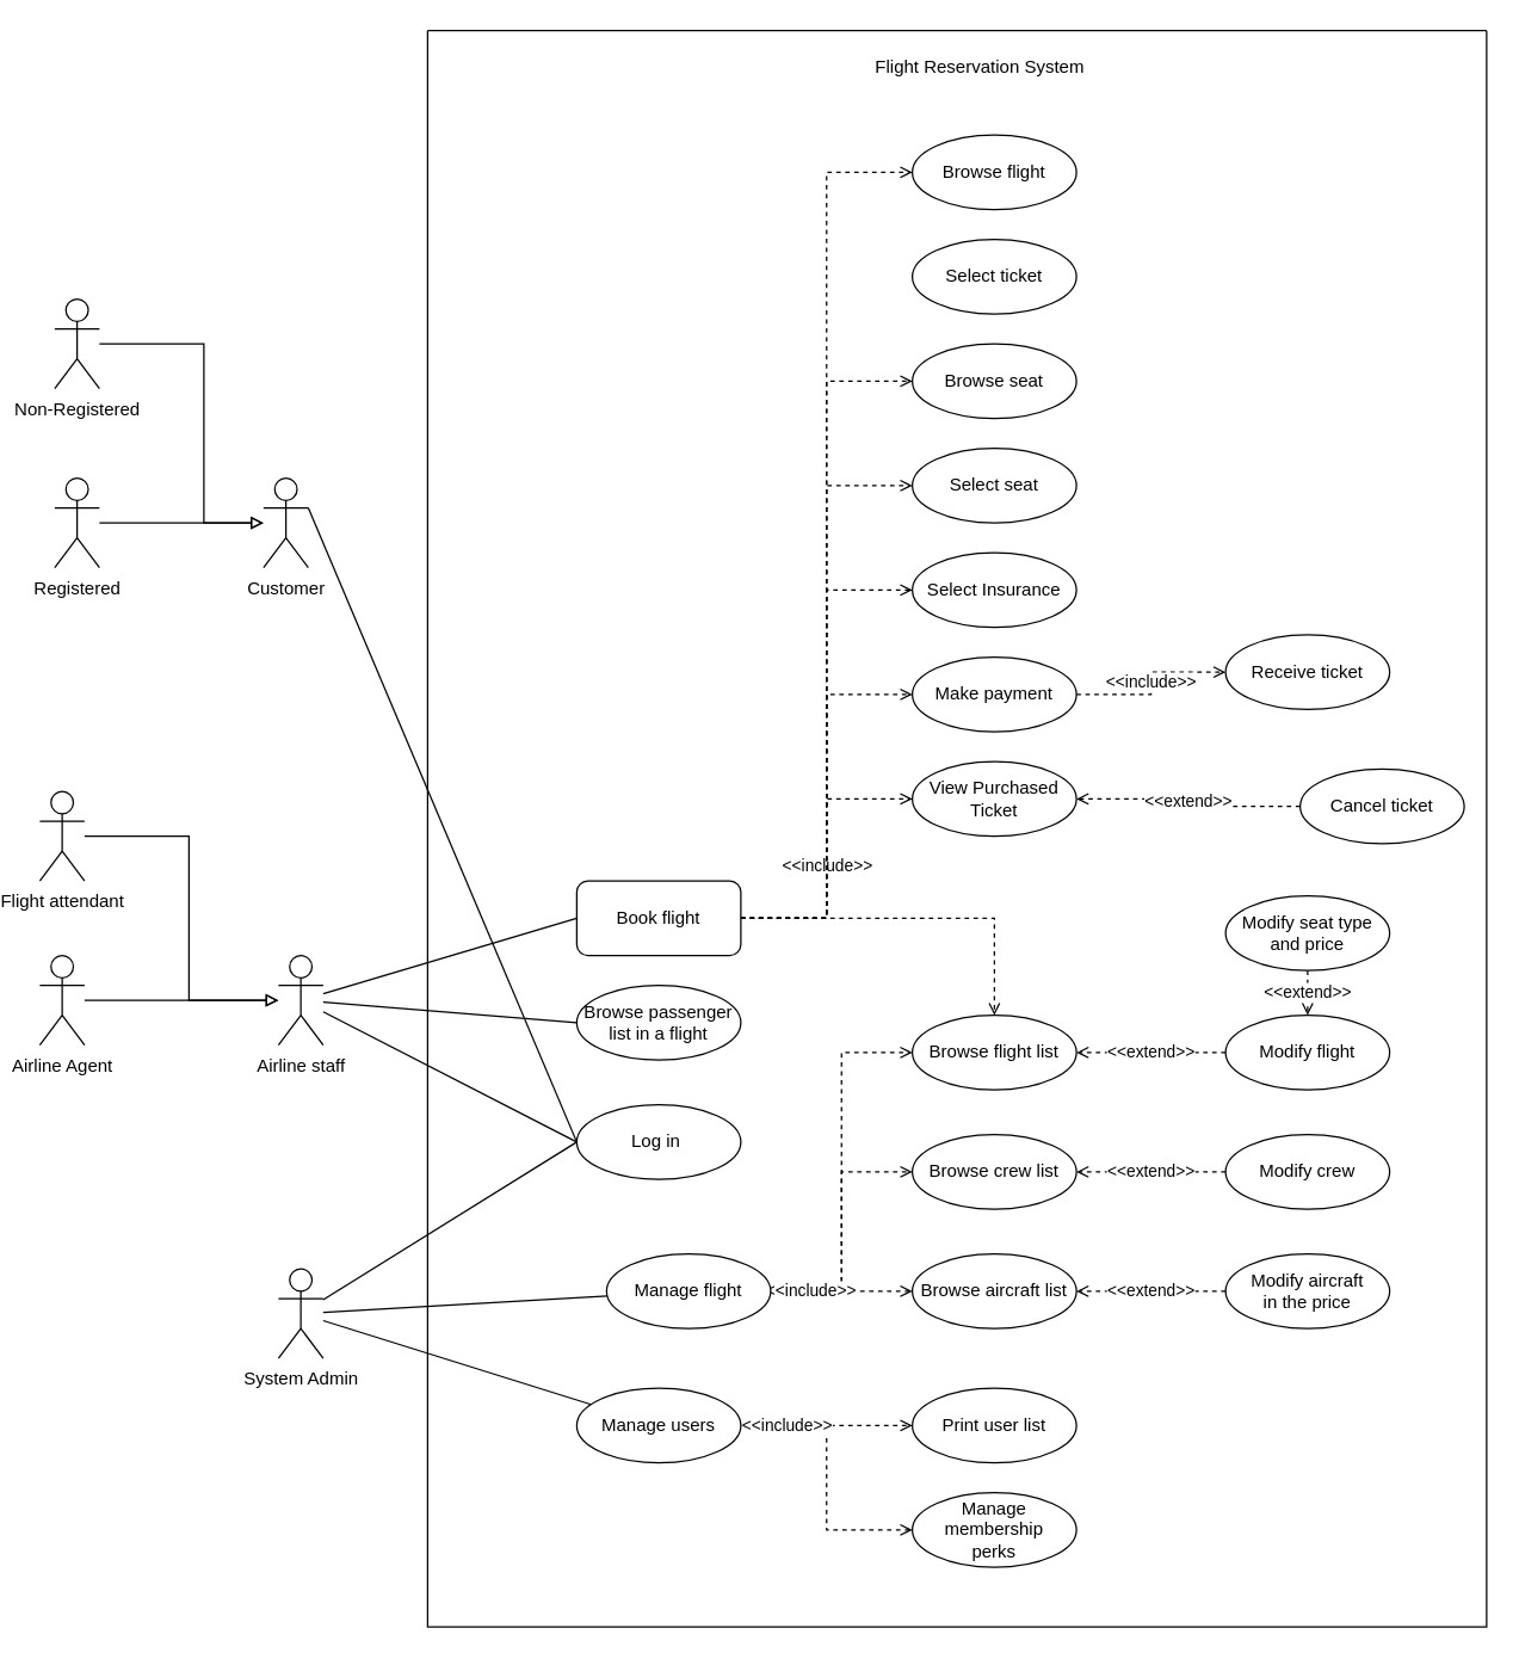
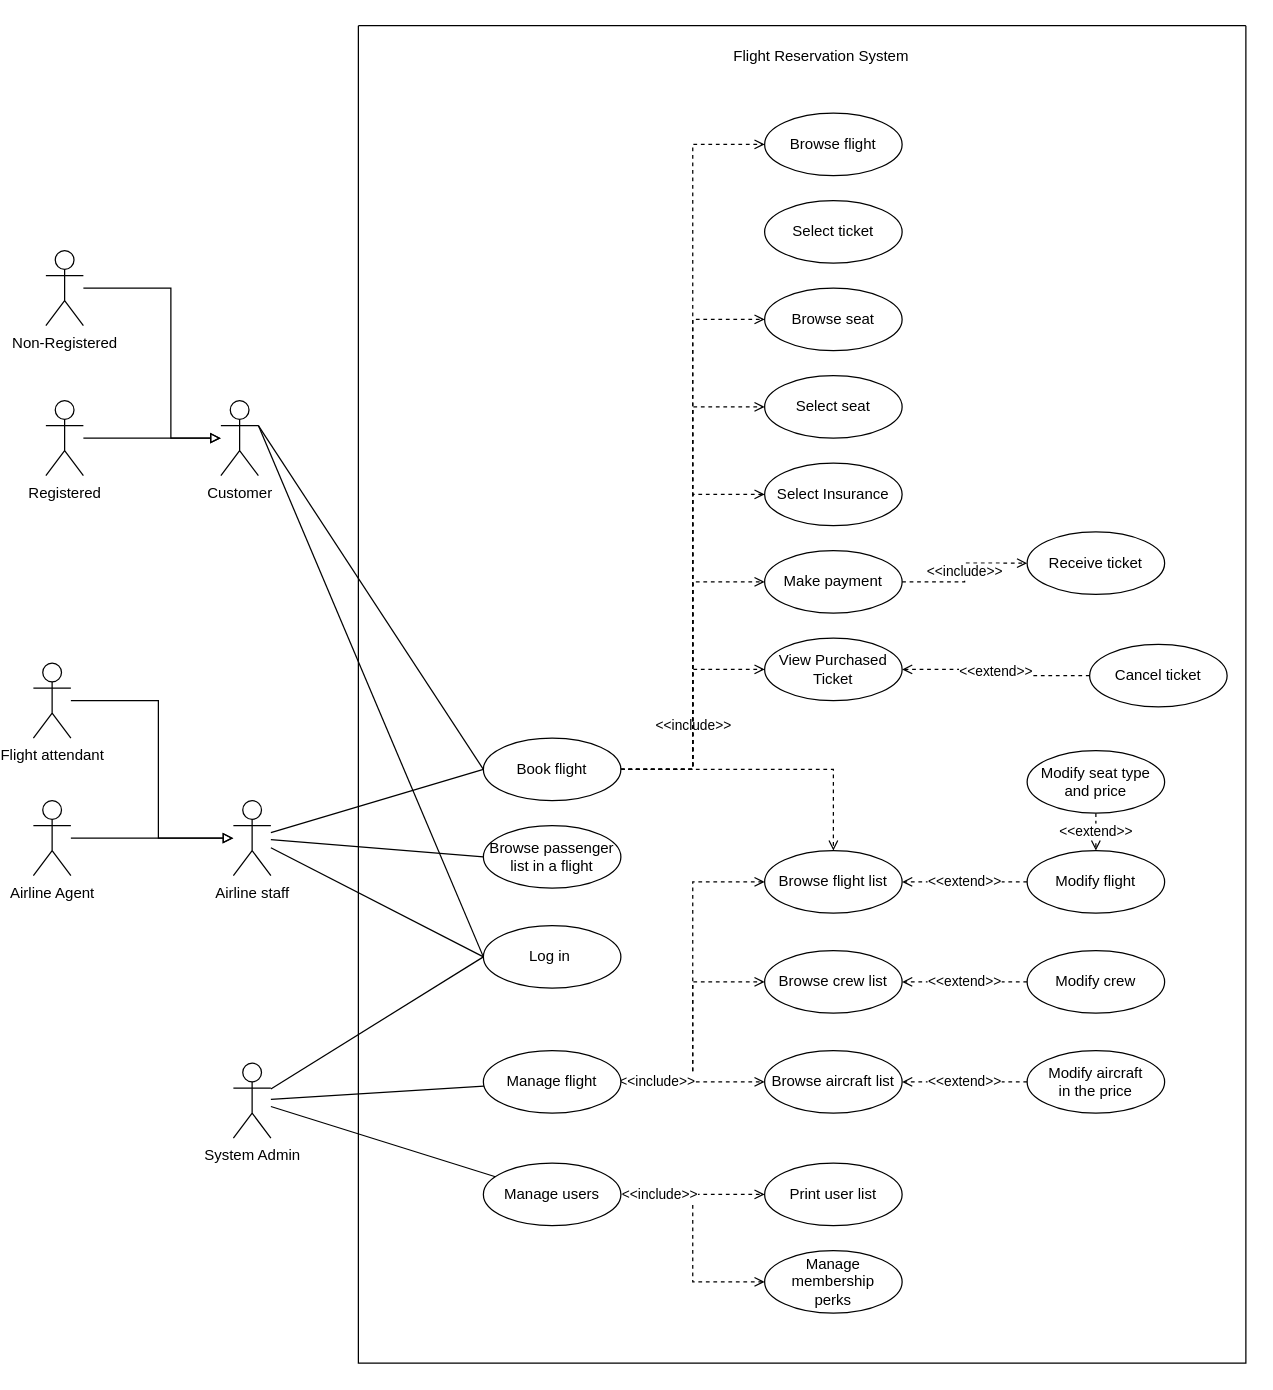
  <mxCell id="0" />
  <mxCell id="1" parent="0" />
  <mxCell id="2" value="" style="swimlane;startSize=0;" parent="1" vertex="1"><mxGeometry x="280" y="20" width="710" height="1070" as="geometry" /></mxCell>
  <mxCell id="3" value="Flight Reservation System" style="text;html=1;align=center;verticalAlign=middle;resizable=0;points=[];autosize=1;strokeColor=none;fillColor=none;" parent="2" vertex="1"><mxGeometry x="290" y="10" width="160" height="30" as="geometry" /></mxCell>
  <mxCell id="4" value="Log in&amp;nbsp;" style="ellipse;whiteSpace=wrap;html=1;" parent="2" vertex="1"><mxGeometry x="100" y="720" width="110" height="50" as="geometry" /></mxCell>
  <mxCell id="5" value="&lt;span style=&quot;color: rgb(0, 0, 0); font-family: Helvetica; font-size: 11px; font-style: normal; font-variant-ligatures: normal; font-variant-caps: normal; font-weight: 400; letter-spacing: normal; orphans: 2; text-align: center; text-indent: 0px; text-transform: none; widows: 2; word-spacing: 0px; -webkit-text-stroke-width: 0px; background-color: rgb(255, 255, 255); text-decoration-thickness: initial; text-decoration-style: initial; text-decoration-color: initial; float: none; display: inline !important;&quot;&gt;&amp;lt;&amp;lt;include&amp;gt;&amp;gt;&lt;/span&gt;" style="edgeStyle=orthogonalEdgeStyle;rounded=0;orthogonalLoop=1;jettySize=auto;html=1;entryX=0;entryY=0.5;entryDx=0;entryDy=0;endArrow=open;dashed=1;endFill=0;" parent="2" source="12" target="21" edge="1"><mxGeometry x="-0.699" relative="1" as="geometry"><mxPoint as="offset" /></mxGeometry></mxCell>
  <mxCell id="6" style="edgeStyle=orthogonalEdgeStyle;rounded=0;orthogonalLoop=1;jettySize=auto;html=1;endArrow=open;dashed=1;endFill=0;" parent="2" source="12" target="32" edge="1"><mxGeometry relative="1" as="geometry" /></mxCell>
  <mxCell id="7" style="edgeStyle=orthogonalEdgeStyle;rounded=0;orthogonalLoop=1;jettySize=auto;html=1;entryX=0;entryY=0.5;entryDx=0;entryDy=0;endArrow=open;dashed=1;endFill=0;" parent="2" source="12" target="24" edge="1"><mxGeometry relative="1" as="geometry" /></mxCell>
  <mxCell id="8" style="edgeStyle=orthogonalEdgeStyle;rounded=0;orthogonalLoop=1;jettySize=auto;html=1;exitX=1;exitY=0.5;exitDx=0;exitDy=0;entryX=0;entryY=0.5;entryDx=0;entryDy=0;endArrow=open;dashed=1;endFill=0;" parent="2" source="12" target="23" edge="1"><mxGeometry relative="1" as="geometry" /></mxCell>
  <mxCell id="9" style="edgeStyle=orthogonalEdgeStyle;rounded=0;orthogonalLoop=1;jettySize=auto;html=1;exitX=1;exitY=0.5;exitDx=0;exitDy=0;entryX=0;entryY=0.5;entryDx=0;entryDy=0;endArrow=open;dashed=1;endFill=0;" parent="2" source="12" target="27" edge="1"><mxGeometry relative="1" as="geometry" /></mxCell>
  <mxCell id="10" style="edgeStyle=orthogonalEdgeStyle;rounded=0;orthogonalLoop=1;jettySize=auto;html=1;entryX=0;entryY=0.5;entryDx=0;entryDy=0;endArrow=open;dashed=1;endFill=0;" parent="2" source="12" target="26" edge="1"><mxGeometry relative="1" as="geometry" /></mxCell>
  <mxCell id="11" style="edgeStyle=orthogonalEdgeStyle;rounded=0;orthogonalLoop=1;jettySize=auto;html=1;entryX=0;entryY=0.5;entryDx=0;entryDy=0;endArrow=open;dashed=1;endFill=0;" parent="2" source="12" target="18" edge="1"><mxGeometry relative="1" as="geometry" /></mxCell>
- <mxCell id="12" value="Book flight" style="whiteSpace=wrap;html=1;rounded=1;" parent="2" vertex="1"><mxGeometry x="100" y="570" width="110" height="50" as="geometry" /></mxCell>
+ <mxCell id="12" value="Book flight" style="ellipse;whiteSpace=wrap;html=1;" parent="2" vertex="1"><mxGeometry x="100" y="570" width="110" height="50" as="geometry" /></mxCell>
  <mxCell id="13" value="" style="edgeStyle=orthogonalEdgeStyle;rounded=0;orthogonalLoop=1;jettySize=auto;html=1;endArrow=open;dashed=1;endFill=0;" parent="2" source="16" target="34" edge="1"><mxGeometry relative="1" as="geometry" /></mxCell>
  <mxCell id="14" style="edgeStyle=orthogonalEdgeStyle;rounded=0;orthogonalLoop=1;jettySize=auto;html=1;entryX=0;entryY=0.5;entryDx=0;entryDy=0;endArrow=open;dashed=1;endFill=0;" parent="2" source="16" target="33" edge="1"><mxGeometry relative="1" as="geometry" /></mxCell>
  <mxCell id="15" value="&lt;meta charset=&quot;utf-8&quot;&gt;&lt;span style=&quot;color: rgb(0, 0, 0); font-family: Helvetica; font-size: 11px; font-style: normal; font-variant-ligatures: normal; font-variant-caps: normal; font-weight: 400; letter-spacing: normal; orphans: 2; text-align: center; text-indent: 0px; text-transform: none; widows: 2; word-spacing: 0px; -webkit-text-stroke-width: 0px; background-color: rgb(255, 255, 255); text-decoration-thickness: initial; text-decoration-style: initial; text-decoration-color: initial; float: none; display: inline !important;&quot;&gt;&amp;lt;&amp;lt;include&amp;gt;&amp;gt;&lt;/span&gt;" style="edgeStyle=orthogonalEdgeStyle;rounded=0;orthogonalLoop=1;jettySize=auto;html=1;entryX=0;entryY=0.5;entryDx=0;entryDy=0;endArrow=open;dashed=1;endFill=0;" parent="2" source="16" target="32" edge="1"><mxGeometry x="-0.782" relative="1" as="geometry"><mxPoint x="-1" as="offset" /></mxGeometry></mxCell>
- <mxCell id="16" value="Manage flight" style="ellipse;whiteSpace=wrap;html=1;" parent="2" vertex="1"><mxGeometry x="120" y="820" width="110" height="50" as="geometry" /></mxCell>
+ <mxCell id="16" value="Manage flight" style="ellipse;whiteSpace=wrap;html=1;" parent="2" vertex="1"><mxGeometry x="100" y="820" width="110" height="50" as="geometry" /></mxCell>
  <mxCell id="17" value="Browse passenger&lt;br&gt;list in a flight" style="ellipse;whiteSpace=wrap;html=1;" parent="2" vertex="1"><mxGeometry x="100" y="640" width="110" height="50" as="geometry" /></mxCell>
  <mxCell id="18" value="View Purchased&lt;br&gt;Ticket" style="ellipse;whiteSpace=wrap;html=1;" parent="2" vertex="1"><mxGeometry x="325" y="490" width="110" height="50" as="geometry" /></mxCell>
  <mxCell id="19" value="&amp;lt;&amp;lt;extend&amp;gt;&amp;gt;" style="edgeStyle=orthogonalEdgeStyle;rounded=0;orthogonalLoop=1;jettySize=auto;html=1;dashed=1;endArrow=open;endFill=0;" parent="2" source="20" target="18" edge="1"><mxGeometry relative="1" as="geometry" /></mxCell>
  <mxCell id="20" value="Cancel ticket" style="ellipse;whiteSpace=wrap;html=1;" parent="2" vertex="1"><mxGeometry x="585" y="495" width="110" height="50" as="geometry" /></mxCell>
  <mxCell id="21" value="Browse flight" style="ellipse;whiteSpace=wrap;html=1;" parent="2" vertex="1"><mxGeometry x="325" y="70" width="110" height="50" as="geometry" /></mxCell>
  <mxCell id="22" value="Select ticket" style="ellipse;whiteSpace=wrap;html=1;" parent="2" vertex="1"><mxGeometry x="325" y="140" width="110" height="50" as="geometry" /></mxCell>
  <mxCell id="23" value="Select seat" style="ellipse;whiteSpace=wrap;html=1;" parent="2" vertex="1"><mxGeometry x="325" y="280" width="110" height="50" as="geometry" /></mxCell>
  <mxCell id="24" value="Browse seat" style="ellipse;whiteSpace=wrap;html=1;" parent="2" vertex="1"><mxGeometry x="325" y="210" width="110" height="50" as="geometry" /></mxCell>
  <mxCell id="25" value="&lt;meta charset=&quot;utf-8&quot;&gt;&lt;span style=&quot;color: rgb(0, 0, 0); font-family: Helvetica; font-size: 11px; font-style: normal; font-variant-ligatures: normal; font-variant-caps: normal; font-weight: 400; letter-spacing: normal; orphans: 2; text-align: center; text-indent: 0px; text-transform: none; widows: 2; word-spacing: 0px; -webkit-text-stroke-width: 0px; background-color: rgb(255, 255, 255); text-decoration-thickness: initial; text-decoration-style: initial; text-decoration-color: initial; float: none; display: inline !important;&quot;&gt;&amp;lt;&amp;lt;include&amp;gt;&amp;gt;&lt;/span&gt;" style="edgeStyle=orthogonalEdgeStyle;rounded=0;orthogonalLoop=1;jettySize=auto;html=1;endArrow=open;dashed=1;endFill=0;" parent="2" source="26" target="28" edge="1"><mxGeometry relative="1" as="geometry"><mxPoint as="offset" /></mxGeometry></mxCell>
  <mxCell id="26" value="Make payment" style="ellipse;whiteSpace=wrap;html=1;" parent="2" vertex="1"><mxGeometry x="325" y="420" width="110" height="50" as="geometry" /></mxCell>
  <mxCell id="27" value="Select Insurance" style="ellipse;whiteSpace=wrap;html=1;" parent="2" vertex="1"><mxGeometry x="325" y="350" width="110" height="50" as="geometry" /></mxCell>
  <mxCell id="28" value="Receive ticket" style="ellipse;whiteSpace=wrap;html=1;" parent="2" vertex="1"><mxGeometry x="535" y="405" width="110" height="50" as="geometry" /></mxCell>
  <mxCell id="29" value="" style="edgeStyle=orthogonalEdgeStyle;rounded=0;orthogonalLoop=1;jettySize=auto;html=1;endArrow=open;dashed=1;endFill=0;" parent="2" source="31" target="43" edge="1"><mxGeometry relative="1" as="geometry" /></mxCell>
  <mxCell id="30" value="&lt;meta charset=&quot;utf-8&quot;&gt;&lt;span style=&quot;color: rgb(0, 0, 0); font-family: Helvetica; font-size: 11px; font-style: normal; font-variant-ligatures: normal; font-variant-caps: normal; font-weight: 400; letter-spacing: normal; orphans: 2; text-align: center; text-indent: 0px; text-transform: none; widows: 2; word-spacing: 0px; -webkit-text-stroke-width: 0px; background-color: rgb(255, 255, 255); text-decoration-thickness: initial; text-decoration-style: initial; text-decoration-color: initial; float: none; display: inline !important;&quot;&gt;&amp;lt;&amp;lt;include&amp;gt;&amp;gt;&lt;/span&gt;" style="edgeStyle=orthogonalEdgeStyle;rounded=0;orthogonalLoop=1;jettySize=auto;html=1;entryX=0;entryY=0.5;entryDx=0;entryDy=0;endArrow=open;dashed=1;endFill=0;" parent="2" source="31" target="44" edge="1"><mxGeometry x="-0.676" relative="1" as="geometry"><mxPoint x="1" as="offset" /></mxGeometry></mxCell>
  <mxCell id="31" value="Manage users" style="ellipse;whiteSpace=wrap;html=1;" parent="2" vertex="1"><mxGeometry x="100" y="910" width="110" height="50" as="geometry" /></mxCell>
  <mxCell id="32" value="Browse flight list" style="ellipse;whiteSpace=wrap;html=1;" parent="2" vertex="1"><mxGeometry x="325" y="660" width="110" height="50" as="geometry" /></mxCell>
  <mxCell id="33" value="Browse crew list" style="ellipse;whiteSpace=wrap;html=1;" parent="2" vertex="1"><mxGeometry x="325" y="740" width="110" height="50" as="geometry" /></mxCell>
  <mxCell id="34" value="Browse aircraft list" style="ellipse;whiteSpace=wrap;html=1;" parent="2" vertex="1"><mxGeometry x="325" y="820" width="110" height="50" as="geometry" /></mxCell>
  <mxCell id="35" value="&lt;meta charset=&quot;utf-8&quot;&gt;&lt;span style=&quot;color: rgb(0, 0, 0); font-family: Helvetica; font-size: 11px; font-style: normal; font-variant-ligatures: normal; font-variant-caps: normal; font-weight: 400; letter-spacing: normal; orphans: 2; text-align: center; text-indent: 0px; text-transform: none; widows: 2; word-spacing: 0px; -webkit-text-stroke-width: 0px; background-color: rgb(255, 255, 255); text-decoration-thickness: initial; text-decoration-style: initial; text-decoration-color: initial; float: none; display: inline !important;&quot;&gt;&amp;lt;&amp;lt;extend&amp;gt;&amp;gt;&lt;/span&gt;" style="edgeStyle=orthogonalEdgeStyle;rounded=0;orthogonalLoop=1;jettySize=auto;html=1;endArrow=open;dashed=1;endFill=0;" parent="2" source="36" target="32" edge="1"><mxGeometry relative="1" as="geometry" /></mxCell>
  <mxCell id="36" value="Modify flight" style="ellipse;whiteSpace=wrap;html=1;" parent="2" vertex="1"><mxGeometry x="535" y="660" width="110" height="50" as="geometry" /></mxCell>
  <mxCell id="37" value="&lt;meta charset=&quot;utf-8&quot;&gt;&lt;span style=&quot;color: rgb(0, 0, 0); font-family: Helvetica; font-size: 11px; font-style: normal; font-variant-ligatures: normal; font-variant-caps: normal; font-weight: 400; letter-spacing: normal; orphans: 2; text-align: center; text-indent: 0px; text-transform: none; widows: 2; word-spacing: 0px; -webkit-text-stroke-width: 0px; background-color: rgb(255, 255, 255); text-decoration-thickness: initial; text-decoration-style: initial; text-decoration-color: initial; float: none; display: inline !important;&quot;&gt;&amp;lt;&amp;lt;extend&amp;gt;&amp;gt;&lt;/span&gt;" style="edgeStyle=orthogonalEdgeStyle;rounded=0;orthogonalLoop=1;jettySize=auto;html=1;endArrow=open;dashed=1;endFill=0;" parent="2" source="38" target="33" edge="1"><mxGeometry relative="1" as="geometry" /></mxCell>
  <mxCell id="38" value="Modify crew" style="ellipse;whiteSpace=wrap;html=1;" parent="2" vertex="1"><mxGeometry x="535" y="740" width="110" height="50" as="geometry" /></mxCell>
  <mxCell id="39" value="&lt;meta charset=&quot;utf-8&quot;&gt;&lt;span style=&quot;color: rgb(0, 0, 0); font-family: Helvetica; font-size: 11px; font-style: normal; font-variant-ligatures: normal; font-variant-caps: normal; font-weight: 400; letter-spacing: normal; orphans: 2; text-align: center; text-indent: 0px; text-transform: none; widows: 2; word-spacing: 0px; -webkit-text-stroke-width: 0px; background-color: rgb(255, 255, 255); text-decoration-thickness: initial; text-decoration-style: initial; text-decoration-color: initial; float: none; display: inline !important;&quot;&gt;&amp;lt;&amp;lt;extend&amp;gt;&amp;gt;&lt;/span&gt;" style="edgeStyle=orthogonalEdgeStyle;rounded=0;orthogonalLoop=1;jettySize=auto;html=1;endArrow=open;dashed=1;endFill=0;" parent="2" source="40" target="34" edge="1"><mxGeometry relative="1" as="geometry"><Array as="points"><mxPoint x="480" y="845" /><mxPoint x="480" y="845" /></Array></mxGeometry></mxCell>
  <mxCell id="40" value="Modify aircraft&lt;br&gt;in the price" style="ellipse;whiteSpace=wrap;html=1;" parent="2" vertex="1"><mxGeometry x="535" y="820" width="110" height="50" as="geometry" /></mxCell>
  <mxCell id="41" value="&lt;meta charset=&quot;utf-8&quot;&gt;&lt;span style=&quot;color: rgb(0, 0, 0); font-family: Helvetica; font-size: 11px; font-style: normal; font-variant-ligatures: normal; font-variant-caps: normal; font-weight: 400; letter-spacing: normal; orphans: 2; text-align: center; text-indent: 0px; text-transform: none; widows: 2; word-spacing: 0px; -webkit-text-stroke-width: 0px; background-color: rgb(255, 255, 255); text-decoration-thickness: initial; text-decoration-style: initial; text-decoration-color: initial; float: none; display: inline !important;&quot;&gt;&amp;lt;&amp;lt;extend&amp;gt;&amp;gt;&lt;/span&gt;" style="edgeStyle=orthogonalEdgeStyle;rounded=0;orthogonalLoop=1;jettySize=auto;html=1;endArrow=open;dashed=1;endFill=0;" parent="2" source="42" edge="1"><mxGeometry relative="1" as="geometry"><mxPoint x="590" y="660" as="targetPoint" /></mxGeometry></mxCell>
  <mxCell id="42" value="Modify seat type and price" style="ellipse;whiteSpace=wrap;html=1;" parent="2" vertex="1"><mxGeometry x="535" y="580" width="110" height="50" as="geometry" /></mxCell>
  <mxCell id="43" value="Print user list" style="ellipse;whiteSpace=wrap;html=1;" parent="2" vertex="1"><mxGeometry x="325" y="910" width="110" height="50" as="geometry" /></mxCell>
  <mxCell id="44" value="Manage membership&lt;br&gt;perks" style="ellipse;whiteSpace=wrap;html=1;" parent="2" vertex="1"><mxGeometry x="325" y="980" width="110" height="50" as="geometry" /></mxCell>
+ <mxCell id="45" style="rounded=0;orthogonalLoop=1;jettySize=auto;html=1;endArrow=none;endFill=0;entryX=0;entryY=0.5;entryDx=0;entryDy=0;exitX=1;exitY=0.333;exitDx=0;exitDy=0;exitPerimeter=0;" parent="1" source="47" target="12" edge="1"><mxGeometry relative="1" as="geometry" /></mxCell>
  <mxCell id="46" style="rounded=0;orthogonalLoop=1;jettySize=auto;html=1;entryX=0;entryY=0.5;entryDx=0;entryDy=0;endArrow=none;endFill=0;exitX=1;exitY=0.333;exitDx=0;exitDy=0;exitPerimeter=0;" parent="1" source="47" target="4" edge="1"><mxGeometry relative="1" as="geometry" /></mxCell>
  <mxCell id="47" value="Customer" style="shape=umlActor;verticalLabelPosition=bottom;verticalAlign=top;html=1;outlineConnect=0;" parent="1" vertex="1"><mxGeometry x="170" y="320" width="30" height="60" as="geometry" /></mxCell>
  <mxCell id="48" style="edgeStyle=orthogonalEdgeStyle;rounded=0;orthogonalLoop=1;jettySize=auto;html=1;endArrow=block;endFill=0;" parent="1" source="49" target="47" edge="1"><mxGeometry relative="1" as="geometry" /></mxCell>
  <mxCell id="49" value="Registered" style="shape=umlActor;verticalLabelPosition=bottom;verticalAlign=top;html=1;outlineConnect=0;" parent="1" vertex="1"><mxGeometry x="30" y="320" width="30" height="60" as="geometry" /></mxCell>
  <mxCell id="50" style="edgeStyle=orthogonalEdgeStyle;rounded=0;orthogonalLoop=1;jettySize=auto;html=1;endArrow=block;endFill=0;" parent="1" source="51" target="47" edge="1"><mxGeometry relative="1" as="geometry"><Array as="points"><mxPoint x="130" y="230" /><mxPoint x="130" y="350" /></Array></mxGeometry></mxCell>
  <mxCell id="51" value="Non-Registered" style="shape=umlActor;verticalLabelPosition=bottom;verticalAlign=top;html=1;outlineConnect=0;" parent="1" vertex="1"><mxGeometry x="30" y="200" width="30" height="60" as="geometry" /></mxCell>
  <mxCell id="52" style="rounded=0;orthogonalLoop=1;jettySize=auto;html=1;endArrow=none;endFill=0;entryX=0;entryY=0.5;entryDx=0;entryDy=0;" parent="1" source="55" target="12" edge="1"><mxGeometry relative="1" as="geometry" /></mxCell>
  <mxCell id="53" style="rounded=0;orthogonalLoop=1;jettySize=auto;html=1;entryX=0;entryY=0.5;entryDx=0;entryDy=0;endArrow=none;endFill=0;" parent="1" source="55" target="4" edge="1"><mxGeometry relative="1" as="geometry" /></mxCell>
  <mxCell id="54" style="rounded=0;orthogonalLoop=1;jettySize=auto;html=1;entryX=0;entryY=0.5;entryDx=0;entryDy=0;endArrow=none;endFill=0;" parent="1" source="55" target="17" edge="1"><mxGeometry relative="1" as="geometry" /></mxCell>
  <mxCell id="55" value="Airline staff" style="shape=umlActor;verticalLabelPosition=bottom;verticalAlign=top;html=1;outlineConnect=0;" parent="1" vertex="1"><mxGeometry x="180" y="640" width="30" height="60" as="geometry" /></mxCell>
  <mxCell id="56" style="edgeStyle=orthogonalEdgeStyle;rounded=0;orthogonalLoop=1;jettySize=auto;html=1;endArrow=block;endFill=0;" parent="1" source="57" target="55" edge="1"><mxGeometry relative="1" as="geometry" /></mxCell>
  <mxCell id="57" value="Airline Agent" style="shape=umlActor;verticalLabelPosition=bottom;verticalAlign=top;html=1;outlineConnect=0;" parent="1" vertex="1"><mxGeometry x="20" y="640" width="30" height="60" as="geometry" /></mxCell>
  <mxCell id="58" value="Flight attendant" style="shape=umlActor;verticalLabelPosition=bottom;verticalAlign=top;html=1;outlineConnect=0;" parent="1" vertex="1"><mxGeometry x="20" y="530" width="30" height="60" as="geometry" /></mxCell>
  <mxCell id="59" style="edgeStyle=orthogonalEdgeStyle;rounded=0;orthogonalLoop=1;jettySize=auto;html=1;endArrow=block;endFill=0;" parent="1" source="58" target="55" edge="1"><mxGeometry relative="1" as="geometry"><Array as="points"><mxPoint x="120" y="560" /><mxPoint x="120" y="670" /></Array></mxGeometry></mxCell>
  <mxCell id="60" style="rounded=0;orthogonalLoop=1;jettySize=auto;html=1;entryX=0;entryY=0.5;entryDx=0;entryDy=0;endArrow=none;endFill=0;" parent="1" source="61" target="4" edge="1"><mxGeometry relative="1" as="geometry" /></mxCell>
  <mxCell id="61" value="System Admin" style="shape=umlActor;verticalLabelPosition=bottom;verticalAlign=top;html=1;outlineConnect=0;" parent="1" vertex="1"><mxGeometry x="180" y="850" width="30" height="60" as="geometry" /></mxCell>
  <mxCell id="62" style="rounded=0;orthogonalLoop=1;jettySize=auto;html=1;endArrow=none;endFill=0;" parent="1" source="16" target="61" edge="1"><mxGeometry relative="1" as="geometry" /></mxCell>
  <mxCell id="63" style="rounded=0;orthogonalLoop=1;jettySize=auto;html=1;endArrow=none;endFill=0;" parent="1" source="31" target="61" edge="1"><mxGeometry relative="1" as="geometry" /></mxCell>
